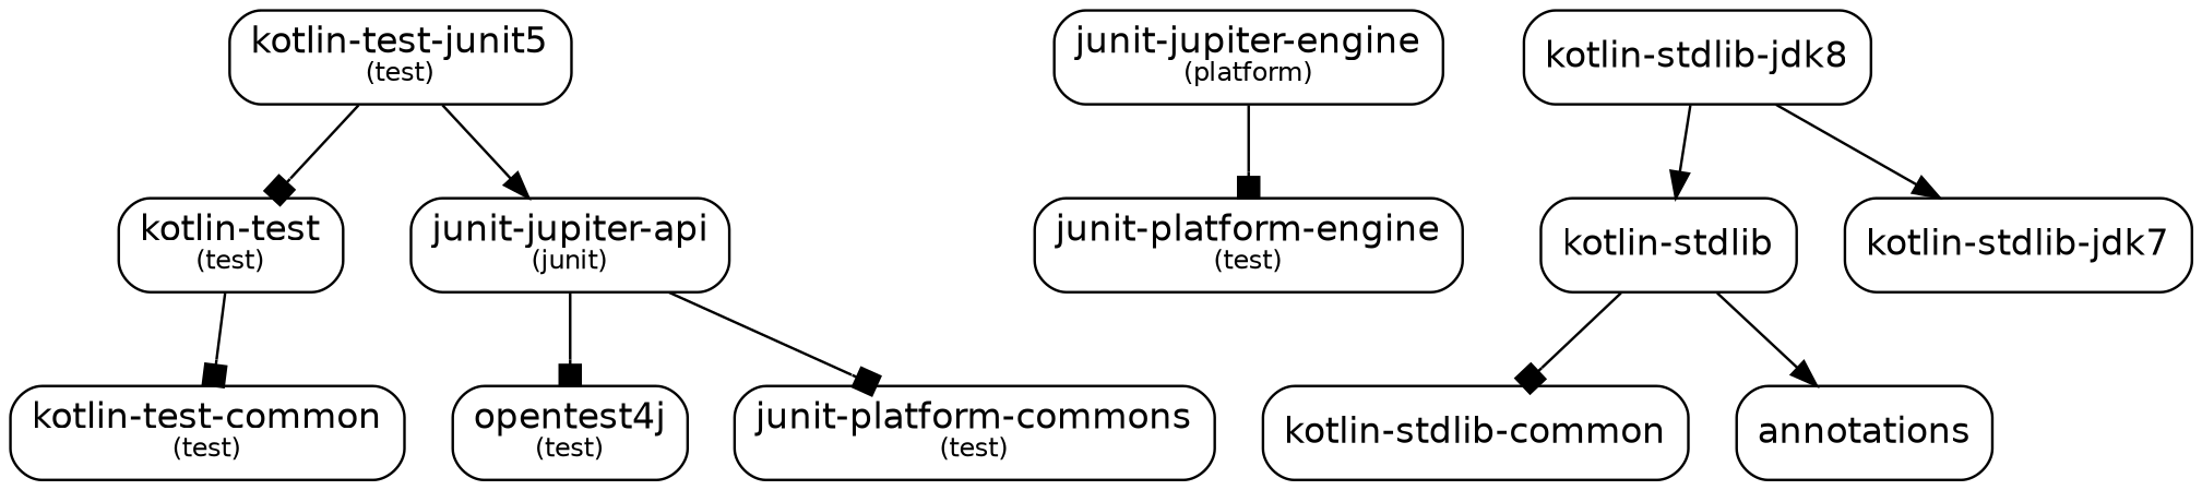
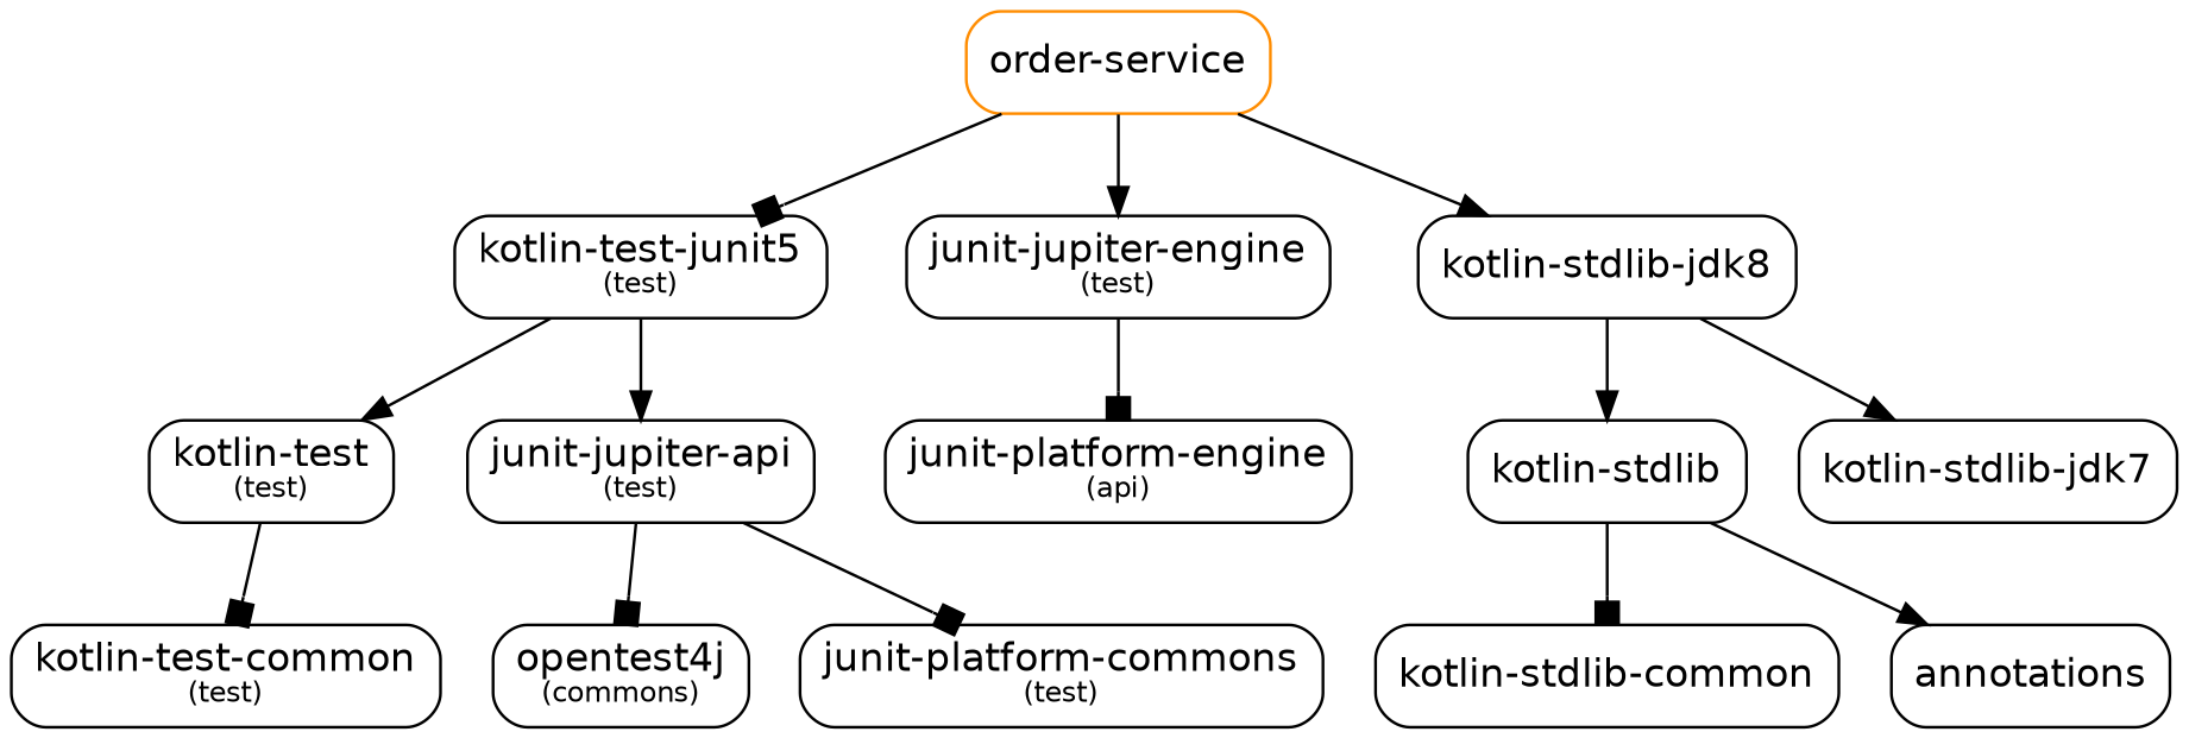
  digraph {
    node [fontname=Helvetica fontsize=14 shape=box style=rounded]
    edge [arrowhead=box fontname=Helvetica fontsize=10]
    n1 [label=<kotlin-test<font point-size="10"><br/>(test)</font>>]
    n2 [label=<kotlin-test-common<font point-size="10"><br/>(test)</font>>]
    n3 [label=<kotlin-test-junit5<font point-size="10"><br/>(test)</font>>]
-   n4 [label=<junit-jupiter-api<font point-size="10"><br/>(junit)</font>>]
-   n5 [label=<opentest4j<font point-size="10"><br/>(test)</font>>]
+   n4 [label=<junit-jupiter-api<font point-size="10"><br/>(test)</font>>]
+   n5 [label=<opentest4j<font point-size="10"><br/>(commons)</font>>]
    n6 [label=<junit-platform-commons<font point-size="10"><br/>(test)</font>>]
-   n8 [label=<junit-jupiter-engine<font point-size="10"><br/>(platform)</font>>]
+   n7 [color=darkorange label="order-service"]
+   n8 [label=<junit-jupiter-engine<font point-size="10"><br/>(test)</font>>]
    n9 [label=<kotlin-stdlib-jdk8>]
-   n10 [label=<junit-platform-engine<font point-size="10"><br/>(test)</font>>]
+   n10 [label=<junit-platform-engine<font point-size="10"><br/>(api)</font>>]
    n11 [label=<kotlin-stdlib>]
    n12 [label=<kotlin-stdlib-jdk7>]
    n13 [label=<kotlin-stdlib-common>]
    n14 [label=<annotations>]
    n1 -> n2
-   n3 -> n1
+   n3 -> n1 [arrowhead=normal]
    n3 -> n4 [arrowhead=normal]
    n4 -> n5
    n4 -> n6
+   n7 -> n3
+   n7 -> n8 [arrowhead=normal]
+   n7 -> n9 [arrowhead=normal]
    n8 -> n10
    n9 -> n11 [arrowhead=normal]
    n9 -> n12 [arrowhead=normal]
    n11 -> n13
    n11 -> n14 [arrowhead=normal]
  }
